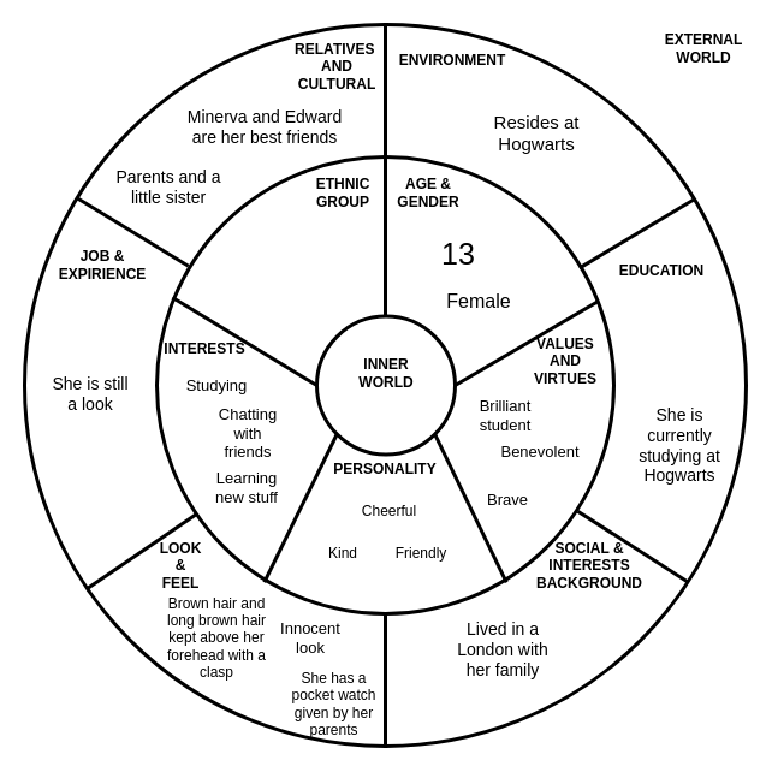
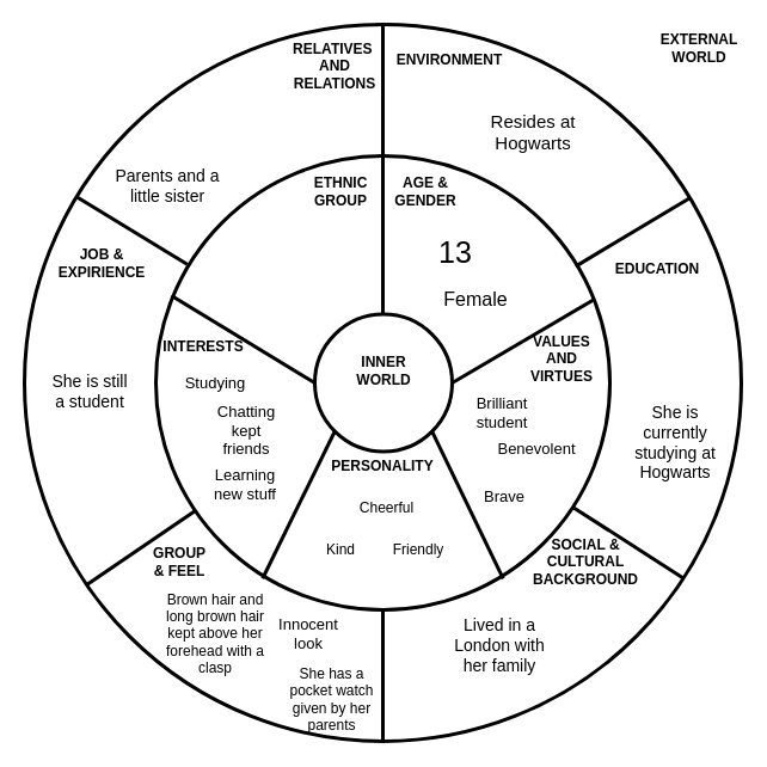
  <mxCell id="0" />
  <mxCell id="1" parent="0" />
  <mxCell id="2" value="" style="ellipse;whiteSpace=wrap;html=1;aspect=fixed;strokeColor=#000000;strokeWidth=3;fillColor=none;" parent="1" vertex="1"><mxGeometry x="20" y="20" width="600" height="600" as="geometry" /></mxCell>
  <mxCell id="3" value="" style="ellipse;whiteSpace=wrap;html=1;aspect=fixed;strokeColor=#000000;strokeWidth=3;fillColor=none;" parent="1" vertex="1"><mxGeometry x="130" y="130" width="380" height="380" as="geometry" /></mxCell>
  <mxCell id="4" value="" style="ellipse;whiteSpace=wrap;html=1;aspect=fixed;strokeColor=#000000;strokeWidth=3;fillColor=none;" parent="1" vertex="1"><mxGeometry x="263" y="262.5" width="115" height="115" as="geometry" /></mxCell>
  <mxCell id="5" value="&lt;b&gt;INNER&lt;br&gt;WORLD&lt;/b&gt;" style="text;html=1;strokeColor=none;fillColor=none;align=center;verticalAlign=middle;whiteSpace=wrap;rounded=0;" parent="1" vertex="1"><mxGeometry x="285.5" y="290" width="70" height="40" as="geometry" /></mxCell>
  <mxCell id="6" value="&lt;b&gt;EXTERNAL&lt;br&gt;WORLD&lt;/b&gt;" style="text;html=1;strokeColor=none;fillColor=none;align=center;verticalAlign=middle;whiteSpace=wrap;rounded=0;" parent="1" vertex="1"><mxGeometry x="550" y="20" width="70" height="40" as="geometry" /></mxCell>
  <mxCell id="7" value="" style="endArrow=none;html=1;strokeWidth=3;entryX=0.5;entryY=0;entryDx=0;entryDy=0;" parent="1" target="2" edge="1"><mxGeometry width="50" height="50" relative="1" as="geometry"><mxPoint x="320" y="263" as="sourcePoint" /><mxPoint x="320" y="290" as="targetPoint" /></mxGeometry></mxCell>
  <mxCell id="8" value="" style="endArrow=none;html=1;strokeWidth=3;entryX=0;entryY=0.5;entryDx=0;entryDy=0;" parent="1" target="4" edge="1"><mxGeometry width="50" height="50" relative="1" as="geometry"><mxPoint x="143" y="247" as="sourcePoint" /><mxPoint x="260" y="280" as="targetPoint" /></mxGeometry></mxCell>
  <mxCell id="9" value="" style="endArrow=none;html=1;strokeWidth=3;entryX=0.964;entryY=0.317;entryDx=0;entryDy=0;entryPerimeter=0;exitX=1;exitY=0.5;exitDx=0;exitDy=0;" parent="1" source="4" target="3" edge="1"><mxGeometry width="50" height="50" relative="1" as="geometry"><mxPoint x="370" y="290" as="sourcePoint" /><mxPoint x="490" y="363" as="targetPoint" /></mxGeometry></mxCell>
  <mxCell id="10" value="" style="endArrow=none;html=1;strokeWidth=3;entryX=1;entryY=1;entryDx=0;entryDy=0;exitX=0.765;exitY=0.931;exitDx=0;exitDy=0;exitPerimeter=0;" parent="1" source="3" target="4" edge="1"><mxGeometry width="50" height="50" relative="1" as="geometry"><mxPoint x="227.02" y="492.64" as="sourcePoint" /><mxPoint x="289.841" y="370.659" as="targetPoint" /></mxGeometry></mxCell>
  <mxCell id="11" value="" style="endArrow=none;html=1;strokeWidth=3;entryX=0.069;entryY=0.239;entryDx=0;entryDy=0;entryPerimeter=0;" parent="1" source="2" target="3" edge="1"><mxGeometry width="50" height="50" relative="1" as="geometry"><mxPoint x="120" y="250" as="sourcePoint" /><mxPoint x="140" y="150" as="targetPoint" /></mxGeometry></mxCell>
  <mxCell id="12" value="" style="endArrow=none;html=1;strokeWidth=3;exitX=0.925;exitY=0.243;exitDx=0;exitDy=0;exitPerimeter=0;" parent="1" source="3" target="2" edge="1"><mxGeometry width="50" height="50" relative="1" as="geometry"><mxPoint x="490.004" y="219.997" as="sourcePoint" /><mxPoint x="582.66" y="276.51" as="targetPoint" /></mxGeometry></mxCell>
  <mxCell id="13" value="" style="endArrow=none;html=1;strokeWidth=3;entryX=0.085;entryY=0.783;entryDx=0;entryDy=0;entryPerimeter=0;" parent="1" source="2" target="3" edge="1"><mxGeometry width="50" height="50" relative="1" as="geometry"><mxPoint x="73.564" y="367.997" as="sourcePoint" /><mxPoint x="166.22" y="424.51" as="targetPoint" /></mxGeometry></mxCell>
  <mxCell id="14" value="" style="endArrow=none;html=1;strokeWidth=3;" parent="1" target="2" edge="1"><mxGeometry width="50" height="50" relative="1" as="geometry"><mxPoint x="480.005" y="424.641" as="sourcePoint" /><mxPoint x="567.68" y="362" as="targetPoint" /></mxGeometry></mxCell>
  <mxCell id="15" value="" style="endArrow=none;html=1;strokeWidth=3;entryX=1;entryY=1;entryDx=0;entryDy=0;exitX=0.235;exitY=0.931;exitDx=0;exitDy=0;exitPerimeter=0;" parent="1" source="3" edge="1"><mxGeometry width="50" height="50" relative="1" as="geometry"><mxPoint x="339.54" y="483.12" as="sourcePoint" /><mxPoint x="279.999" y="359.999" as="targetPoint" /></mxGeometry></mxCell>
  <mxCell id="16" value="&lt;b&gt;ENVIRONMENT&lt;/b&gt;" style="text;html=1;strokeColor=none;fillColor=none;align=center;verticalAlign=middle;whiteSpace=wrap;rounded=0;" parent="1" vertex="1"><mxGeometry x="355.5" y="40" width="40" height="20" as="geometry" /></mxCell>
- <mxCell id="17" value="&lt;b&gt;RELATIVES&amp;nbsp;&lt;br&gt;AND CULTURAL&lt;/b&gt;" style="text;html=1;strokeColor=none;fillColor=none;align=center;verticalAlign=middle;whiteSpace=wrap;rounded=0;" parent="1" vertex="1"><mxGeometry x="250" y="30" width="60" height="50" as="geometry" /></mxCell>
+ <mxCell id="17" value="&lt;b&gt;RELATIVES&amp;nbsp;&lt;br&gt;AND RELATIONS&lt;/b&gt;" style="text;html=1;strokeColor=none;fillColor=none;align=center;verticalAlign=middle;whiteSpace=wrap;rounded=0;" parent="1" vertex="1"><mxGeometry x="250" y="30" width="60" height="50" as="geometry" /></mxCell>
  <mxCell id="18" value="&lt;b&gt;JOB &amp;amp; EXPIRIENCE&lt;/b&gt;" style="text;html=1;strokeColor=none;fillColor=none;align=center;verticalAlign=middle;whiteSpace=wrap;rounded=0;" parent="1" vertex="1"><mxGeometry x="50" y="200" width="70" height="40" as="geometry" /></mxCell>
  <mxCell id="19" value="&lt;b&gt;EDUCATION&lt;/b&gt;" style="text;html=1;strokeColor=none;fillColor=none;align=center;verticalAlign=middle;whiteSpace=wrap;rounded=0;" parent="1" vertex="1"><mxGeometry x="510" y="210" width="80" height="30" as="geometry" /></mxCell>
  <mxCell id="20" value="" style="endArrow=none;html=1;strokeWidth=3;exitX=0.5;exitY=1;exitDx=0;exitDy=0;" parent="1" source="3" target="2" edge="1"><mxGeometry width="50" height="50" relative="1" as="geometry"><mxPoint x="350" y="350" as="sourcePoint" /><mxPoint x="400" y="300" as="targetPoint" /></mxGeometry></mxCell>
  <mxCell id="21" value="&lt;b&gt;AGE &amp;amp; GENDER&lt;/b&gt;" style="text;html=1;strokeColor=none;fillColor=none;align=center;verticalAlign=middle;whiteSpace=wrap;rounded=0;" parent="1" vertex="1"><mxGeometry x="315.5" y="150" width="80" height="20" as="geometry" /></mxCell>
- <mxCell id="22" value="&lt;b&gt;LOOK &amp;amp; FEEL&lt;/b&gt;" style="text;html=1;strokeColor=none;fillColor=none;align=center;verticalAlign=middle;whiteSpace=wrap;rounded=0;" parent="1" vertex="1"><mxGeometry x="130" y="450" width="40" height="40" as="geometry" /></mxCell>
- <mxCell id="23" value="&lt;b&gt;SOCIAL &amp;amp; INTERESTS BACKGROUND&lt;/b&gt;" style="text;html=1;strokeColor=none;fillColor=none;align=center;verticalAlign=middle;whiteSpace=wrap;rounded=0;" parent="1" vertex="1"><mxGeometry x="430" y="450" width="120" height="40" as="geometry" /></mxCell>
+ <mxCell id="22" value="&lt;b&gt;GROUP &amp;amp; FEEL&lt;/b&gt;" style="text;html=1;strokeColor=none;fillColor=none;align=center;verticalAlign=middle;whiteSpace=wrap;rounded=0;" parent="1" vertex="1"><mxGeometry x="130" y="450" width="40" height="40" as="geometry" /></mxCell>
+ <mxCell id="23" value="&lt;b&gt;SOCIAL &amp;amp; CULTURAL BACKGROUND&lt;/b&gt;" style="text;html=1;strokeColor=none;fillColor=none;align=center;verticalAlign=middle;whiteSpace=wrap;rounded=0;" parent="1" vertex="1"><mxGeometry x="430" y="450" width="120" height="40" as="geometry" /></mxCell>
  <mxCell id="24" style="edgeStyle=orthogonalEdgeStyle;rounded=0;orthogonalLoop=1;jettySize=auto;html=1;exitX=0.5;exitY=1;exitDx=0;exitDy=0;strokeWidth=3;" parent="1" source="21" target="21" edge="1"><mxGeometry relative="1" as="geometry" /></mxCell>
  <mxCell id="25" value="&lt;b&gt;ETHNIC GROUP&lt;/b&gt;" style="text;html=1;strokeColor=none;fillColor=none;align=center;verticalAlign=middle;whiteSpace=wrap;rounded=0;" parent="1" vertex="1"><mxGeometry x="250" y="145" width="70" height="30" as="geometry" /></mxCell>
  <mxCell id="26" value="&lt;b&gt;INTERESTS&lt;/b&gt;" style="text;html=1;strokeColor=none;fillColor=none;align=center;verticalAlign=middle;whiteSpace=wrap;rounded=0;" parent="1" vertex="1"><mxGeometry x="150" y="280" width="40" height="20" as="geometry" /></mxCell>
  <mxCell id="27" value="&lt;b&gt;VALUES AND VIRTUES&lt;/b&gt;" style="text;html=1;strokeColor=none;fillColor=none;align=center;verticalAlign=middle;whiteSpace=wrap;rounded=0;" parent="1" vertex="1"><mxGeometry x="440" y="280" width="60" height="40" as="geometry" /></mxCell>
  <mxCell id="28" value="&lt;b&gt;PERSONALITY&lt;/b&gt;" style="text;html=1;strokeColor=none;fillColor=none;align=center;verticalAlign=middle;whiteSpace=wrap;rounded=0;" parent="1" vertex="1"><mxGeometry x="290" y="380" width="60" height="20" as="geometry" /></mxCell>
  <mxCell id="29" value="&lt;font style=&quot;font-size: 15px&quot;&gt;Resides at Hogwarts&lt;/font&gt;" style="text;html=1;strokeColor=none;fillColor=none;align=center;verticalAlign=middle;whiteSpace=wrap;rounded=0;" parent="1" vertex="1"><mxGeometry x="405.5" y="90" width="80" height="40" as="geometry" /></mxCell>
- <mxCell id="30" value="&lt;font style=&quot;font-size: 14px&quot;&gt;Minerva and Edward are her best friends&lt;/font&gt;" style="text;html=1;strokeColor=none;fillColor=none;align=center;verticalAlign=middle;whiteSpace=wrap;rounded=0;" parent="1" vertex="1"><mxGeometry x="150" y="90" width="140" height="30" as="geometry" /></mxCell>
  <mxCell id="31" value="&lt;font style=&quot;font-size: 14px&quot;&gt;Parents and a little sister&lt;/font&gt;" style="text;html=1;strokeColor=none;fillColor=none;align=center;verticalAlign=middle;whiteSpace=wrap;rounded=0;" parent="1" vertex="1"><mxGeometry x="90" y="140" width="100" height="30" as="geometry" /></mxCell>
  <mxCell id="32" value="&lt;font style=&quot;font-size: 14px&quot;&gt;Lived in a London with her family&lt;/font&gt;" style="text;html=1;strokeColor=none;fillColor=none;align=center;verticalAlign=middle;whiteSpace=wrap;rounded=0;" parent="1" vertex="1"><mxGeometry x="378" y="510" width="80" height="60" as="geometry" /></mxCell>
  <mxCell id="33" value="&lt;font style=&quot;font-size: 14px&quot;&gt;She is currently studying at Hogwarts&lt;/font&gt;" style="text;html=1;strokeColor=none;fillColor=none;align=center;verticalAlign=middle;whiteSpace=wrap;rounded=0;" parent="1" vertex="1"><mxGeometry x="530" y="325" width="70" height="90" as="geometry" /></mxCell>
  <mxCell id="34" value="&lt;font style=&quot;font-size: 25px&quot;&gt;13&lt;/font&gt;" style="text;html=1;strokeColor=none;fillColor=none;align=center;verticalAlign=middle;whiteSpace=wrap;rounded=0;" parent="1" vertex="1"><mxGeometry x="355.5" y="190" width="50" height="40" as="geometry" /></mxCell>
  <mxCell id="35" value="&lt;font style=&quot;font-size: 16px&quot;&gt;Female&lt;/font&gt;" style="text;html=1;strokeColor=none;fillColor=none;align=center;verticalAlign=middle;whiteSpace=wrap;rounded=0;" parent="1" vertex="1"><mxGeometry x="378" y="240" width="40" height="20" as="geometry" /></mxCell>
  <mxCell id="36" value="&lt;font style=&quot;font-size: 13px&quot;&gt;Studying&lt;/font&gt;" style="text;html=1;strokeColor=none;fillColor=none;align=center;verticalAlign=middle;whiteSpace=wrap;rounded=0;" parent="1" vertex="1"><mxGeometry x="140" y="305" width="80" height="30" as="geometry" /></mxCell>
- <mxCell id="37" value="&lt;font style=&quot;font-size: 13px&quot;&gt;Chatting with friends&lt;/font&gt;" style="text;html=1;strokeColor=none;fillColor=none;align=center;verticalAlign=middle;whiteSpace=wrap;rounded=0;" parent="1" vertex="1"><mxGeometry x="175.5" y="340" width="60" height="40" as="geometry" /></mxCell>
+ <mxCell id="37" value="&lt;font style=&quot;font-size: 13px&quot;&gt;Chatting kept friends&lt;/font&gt;" style="text;html=1;strokeColor=none;fillColor=none;align=center;verticalAlign=middle;whiteSpace=wrap;rounded=0;" parent="1" vertex="1"><mxGeometry x="175.5" y="340" width="60" height="40" as="geometry" /></mxCell>
  <mxCell id="38" value="&lt;font style=&quot;font-size: 13px&quot;&gt;Learning new stuff&lt;/font&gt;" style="text;html=1;strokeColor=none;fillColor=none;align=center;verticalAlign=middle;whiteSpace=wrap;rounded=0;" parent="1" vertex="1"><mxGeometry x="170" y="390" width="70" height="30" as="geometry" /></mxCell>
  <mxCell id="39" value="Cheerful" style="text;html=1;strokeColor=none;fillColor=none;align=center;verticalAlign=middle;whiteSpace=wrap;rounded=0;" parent="1" vertex="1"><mxGeometry x="295.5" y="412.5" width="54.5" height="25" as="geometry" /></mxCell>
  <mxCell id="40" value="&lt;font style=&quot;font-size: 13px&quot;&gt;Brilliant student&lt;/font&gt;" style="text;html=1;strokeColor=none;fillColor=none;align=center;verticalAlign=middle;whiteSpace=wrap;rounded=0;" parent="1" vertex="1"><mxGeometry x="390" y="330" width="60" height="30" as="geometry" /></mxCell>
  <mxCell id="41" value="&lt;font style=&quot;font-size: 13px&quot;&gt;Benevolent&lt;/font&gt;" style="text;html=1;strokeColor=none;fillColor=none;align=center;verticalAlign=middle;whiteSpace=wrap;rounded=0;" parent="1" vertex="1"><mxGeometry x="411.5" y="350" width="74" height="50" as="geometry" /></mxCell>
  <mxCell id="42" value="Friendly" style="text;html=1;strokeColor=none;fillColor=none;align=center;verticalAlign=middle;whiteSpace=wrap;rounded=0;" parent="1" vertex="1"><mxGeometry x="330" y="450" width="40" height="20" as="geometry" /></mxCell>
  <mxCell id="43" value="&lt;font style=&quot;font-size: 12px&quot;&gt;Brown hair and long brown hair kept above her forehead with a clasp&lt;/font&gt;" style="text;html=1;strokeColor=none;fillColor=none;align=center;verticalAlign=middle;whiteSpace=wrap;rounded=0;" parent="1" vertex="1"><mxGeometry x="130" y="480" width="99.75" height="100" as="geometry" /></mxCell>
  <mxCell id="44" value="&lt;font style=&quot;font-size: 13px&quot;&gt;Innocent look&lt;/font&gt;" style="text;html=1;strokeColor=none;fillColor=none;align=center;verticalAlign=middle;whiteSpace=wrap;rounded=0;" parent="1" vertex="1"><mxGeometry x="229.75" y="510" width="55.5" height="40" as="geometry" /></mxCell>
- <mxCell id="45" value="&lt;font style=&quot;font-size: 14px&quot;&gt;She is still a look&lt;/font&gt;" style="text;html=1;strokeColor=none;fillColor=none;align=center;verticalAlign=middle;whiteSpace=wrap;rounded=0;" parent="1" vertex="1"><mxGeometry x="40" y="293" width="70" height="67" as="geometry" /></mxCell>
+ <mxCell id="45" value="&lt;font style=&quot;font-size: 14px&quot;&gt;She is still a student&lt;/font&gt;" style="text;html=1;strokeColor=none;fillColor=none;align=center;verticalAlign=middle;whiteSpace=wrap;rounded=0;" parent="1" vertex="1"><mxGeometry x="40" y="293" width="70" height="67" as="geometry" /></mxCell>
  <mxCell id="46" value="Kind" style="text;html=1;strokeColor=none;fillColor=none;align=center;verticalAlign=middle;whiteSpace=wrap;rounded=0;" parent="1" vertex="1"><mxGeometry x="257" y="450" width="56" height="20" as="geometry" /></mxCell>
  <mxCell id="47" value="&lt;font style=&quot;font-size: 13px&quot;&gt;Brave&lt;/font&gt;" style="text;html=1;strokeColor=none;fillColor=none;align=center;verticalAlign=middle;whiteSpace=wrap;rounded=0;" parent="1" vertex="1"><mxGeometry x="390" y="400" width="64" height="30" as="geometry" /></mxCell>
  <mxCell id="48" value="She has a pocket watch given by her parents" style="text;html=1;strokeColor=none;fillColor=none;align=center;verticalAlign=middle;whiteSpace=wrap;rounded=0;" vertex="1" parent="1"><mxGeometry x="235" y="570" width="85" height="30" as="geometry" /></mxCell>
